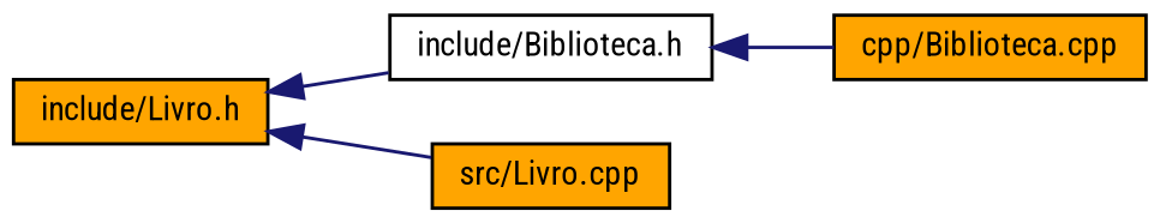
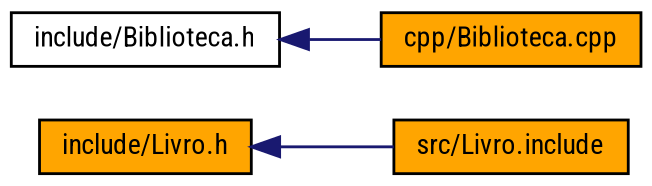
  digraph {
    fontname="Roboto Condensed"
    rankdir=LR
    node [color=black fillcolor=orange fontname="Roboto Condensed" fontsize=10 shape=record style=filled]
    edge [color=midnightblue dir=back fontname="Roboto Condensed" fontsize=10 labelfontname=Helvetica labelfontsize=10 style=solid]
    n1 [fontcolor=black height=0.2 label="include/Livro.h" width=0.4]
    n2 [fillcolor=white height=0.2 label="include/Biblioteca.h" width=0.4]
-   n3 [height=0.2 label="src/Livro.cpp" width=0.4]
+   n3 [height=0.2 label="src/Livro.include" width=0.4]
    n4 [height=0.2 label="cpp/Biblioteca.cpp" width=0.4]
-   n1 -> n2
    n1 -> n3
    n2 -> n4
  }
